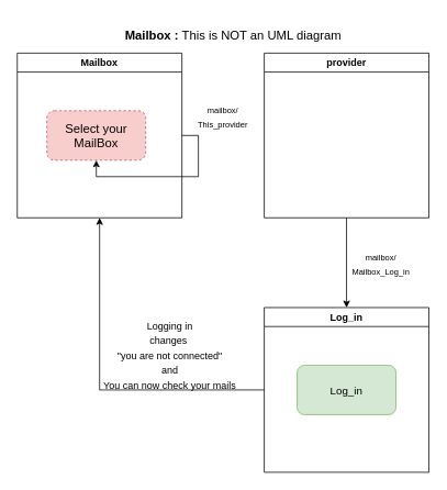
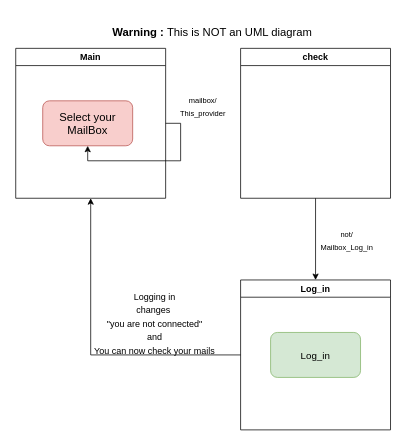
  <mxCell id="0" />
  <mxCell id="1" parent="0" />
  <mxCell id="2" style="edgeStyle=orthogonalEdgeStyle;rounded=0;orthogonalLoop=1;jettySize=auto;html=1;exitX=1;exitY=0.5;exitDx=0;exitDy=0;fontSize=15;" edge="1" parent="1" source="3" target="4"><mxGeometry relative="1" as="geometry" /></mxCell>
- <mxCell id="3" value="Mailbox" style="swimlane;" vertex="1" parent="1"><mxGeometry x="20" y="64" width="200" height="200" as="geometry" /></mxCell>
- <mxCell id="4" value="Select your&lt;br&gt;MailBox" style="rounded=1;whiteSpace=wrap;html=1;fontSize=15;fillColor=#f8cecc;strokeColor=#b85450;dashed=1;" vertex="1" parent="3"><mxGeometry x="36" y="70" width="120" height="60" as="geometry" /></mxCell>
- <mxCell id="5" value="Mailbox : &lt;span style=&quot;font-weight: normal&quot;&gt;This is NOT an UML diagram&lt;/span&gt;" style="text;html=1;strokeColor=none;fillColor=none;align=center;verticalAlign=middle;whiteSpace=wrap;rounded=0;fontSize=15;fontStyle=1" vertex="1" parent="1"><mxGeometry x="85" y="20" width="395" height="44" as="geometry" /></mxCell>
+ <mxCell id="3" value="Main" style="swimlane;" vertex="1" parent="1"><mxGeometry x="20" y="64" width="200" height="200" as="geometry" /></mxCell>
+ <mxCell id="4" value="Select your&lt;br&gt;MailBox" style="rounded=1;whiteSpace=wrap;html=1;fontSize=15;fillColor=#f8cecc;strokeColor=#b85450;" vertex="1" parent="3"><mxGeometry x="36" y="70" width="120" height="60" as="geometry" /></mxCell>
+ <mxCell id="5" value="Warning : &lt;span style=&quot;font-weight: normal&quot;&gt;This is NOT an UML diagram&lt;/span&gt;" style="text;html=1;strokeColor=none;fillColor=none;align=center;verticalAlign=middle;whiteSpace=wrap;rounded=0;fontSize=15;fontStyle=1" vertex="1" parent="1"><mxGeometry x="85" y="20" width="395" height="44" as="geometry" /></mxCell>
  <mxCell id="6" style="edgeStyle=orthogonalEdgeStyle;rounded=0;orthogonalLoop=1;jettySize=auto;html=1;exitX=0;exitY=0.5;exitDx=0;exitDy=0;entryX=0.5;entryY=1;entryDx=0;entryDy=0;fontSize=15;" edge="1" parent="1" source="7" target="3"><mxGeometry relative="1" as="geometry" /></mxCell>
  <mxCell id="7" value="Log_in" style="swimlane;" vertex="1" parent="1"><mxGeometry x="320" y="373" width="200" height="200" as="geometry" /></mxCell>
  <mxCell id="8" value="&lt;span style=&quot;font-size: 13px&quot;&gt;Log_in&lt;/span&gt;" style="rounded=1;whiteSpace=wrap;html=1;fontSize=15;fillColor=#d5e8d4;strokeColor=#82b366;" vertex="1" parent="7"><mxGeometry x="40" y="70" width="120" height="60" as="geometry" /></mxCell>
  <mxCell id="9" style="edgeStyle=orthogonalEdgeStyle;rounded=0;orthogonalLoop=1;jettySize=auto;html=1;exitX=0.5;exitY=1;exitDx=0;exitDy=0;fontSize=15;" edge="1" parent="1" source="10" target="7"><mxGeometry relative="1" as="geometry" /></mxCell>
- <mxCell id="10" value="provider" style="swimlane;startSize=23;" vertex="1" parent="1"><mxGeometry x="320" y="64" width="200" height="200" as="geometry" /></mxCell>
+ <mxCell id="10" value="check" style="swimlane;startSize=23;" vertex="1" parent="1"><mxGeometry x="320" y="64" width="200" height="200" as="geometry" /></mxCell>
  <mxCell id="11" value="&lt;font style=&quot;font-size: 10px&quot;&gt;mailbox/&lt;br&gt;This_provider&lt;br&gt;&lt;/font&gt;" style="text;html=1;strokeColor=none;fillColor=none;align=center;verticalAlign=middle;whiteSpace=wrap;rounded=0;fontSize=15;" vertex="1" parent="1"><mxGeometry x="232" y="122" width="76" height="36" as="geometry" /></mxCell>
- <mxCell id="12" value="&lt;font style=&quot;font-size: 10px&quot;&gt;mailbox/&lt;br&gt;Mailbox_Log_in&lt;br&gt;&lt;/font&gt;" style="text;html=1;strokeColor=none;fillColor=none;align=center;verticalAlign=middle;whiteSpace=wrap;rounded=0;fontSize=15;" vertex="1" parent="1"><mxGeometry x="424" y="301" width="76" height="36" as="geometry" /></mxCell>
+ <mxCell id="12" value="&lt;font style=&quot;font-size: 10px&quot;&gt;not/&lt;br&gt;Mailbox_Log_in&lt;br&gt;&lt;/font&gt;" style="text;html=1;strokeColor=none;fillColor=none;align=center;verticalAlign=middle;whiteSpace=wrap;rounded=0;fontSize=15;" vertex="1" parent="1"><mxGeometry x="424" y="301" width="76" height="36" as="geometry" /></mxCell>
  <mxCell id="13" value="&lt;font style=&quot;font-size: 12px&quot;&gt;Logging in&lt;br&gt;changes&amp;nbsp;&lt;br&gt;&quot;you are not connected&quot;&lt;br&gt;and&lt;br&gt;You can now check your mails&lt;br&gt;&lt;/font&gt;" style="text;html=1;strokeColor=none;fillColor=none;align=center;verticalAlign=middle;whiteSpace=wrap;rounded=0;fontSize=15;" vertex="1" parent="1"><mxGeometry x="121" y="389" width="169" height="81" as="geometry" /></mxCell>
